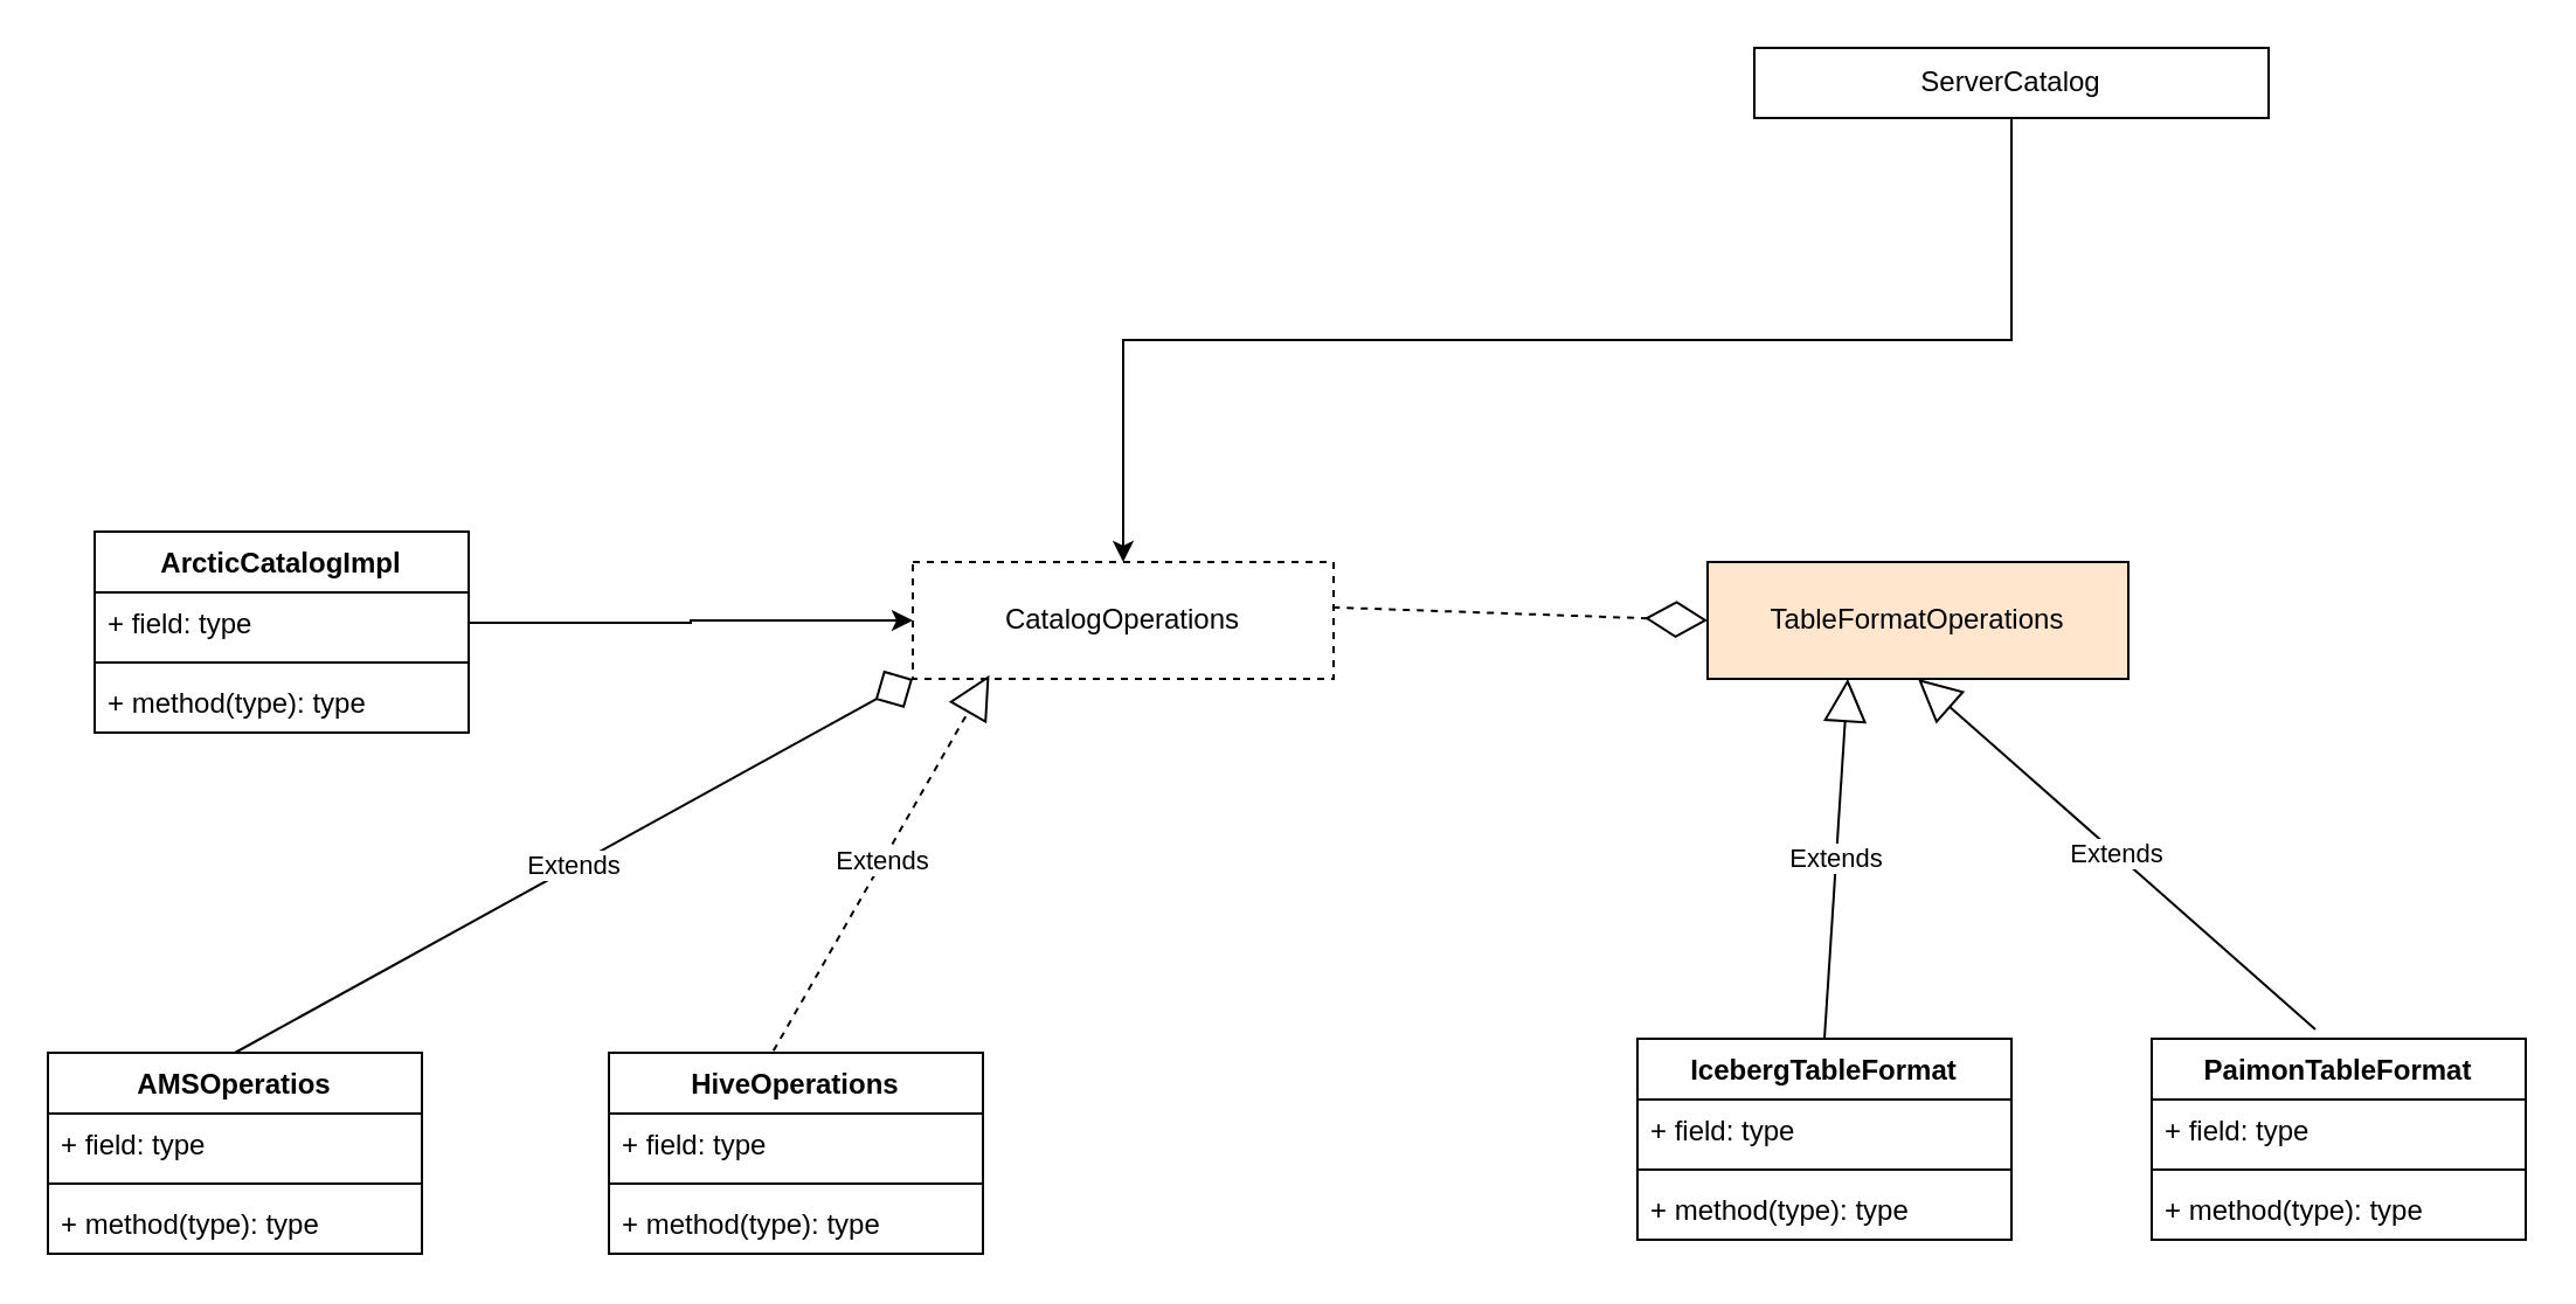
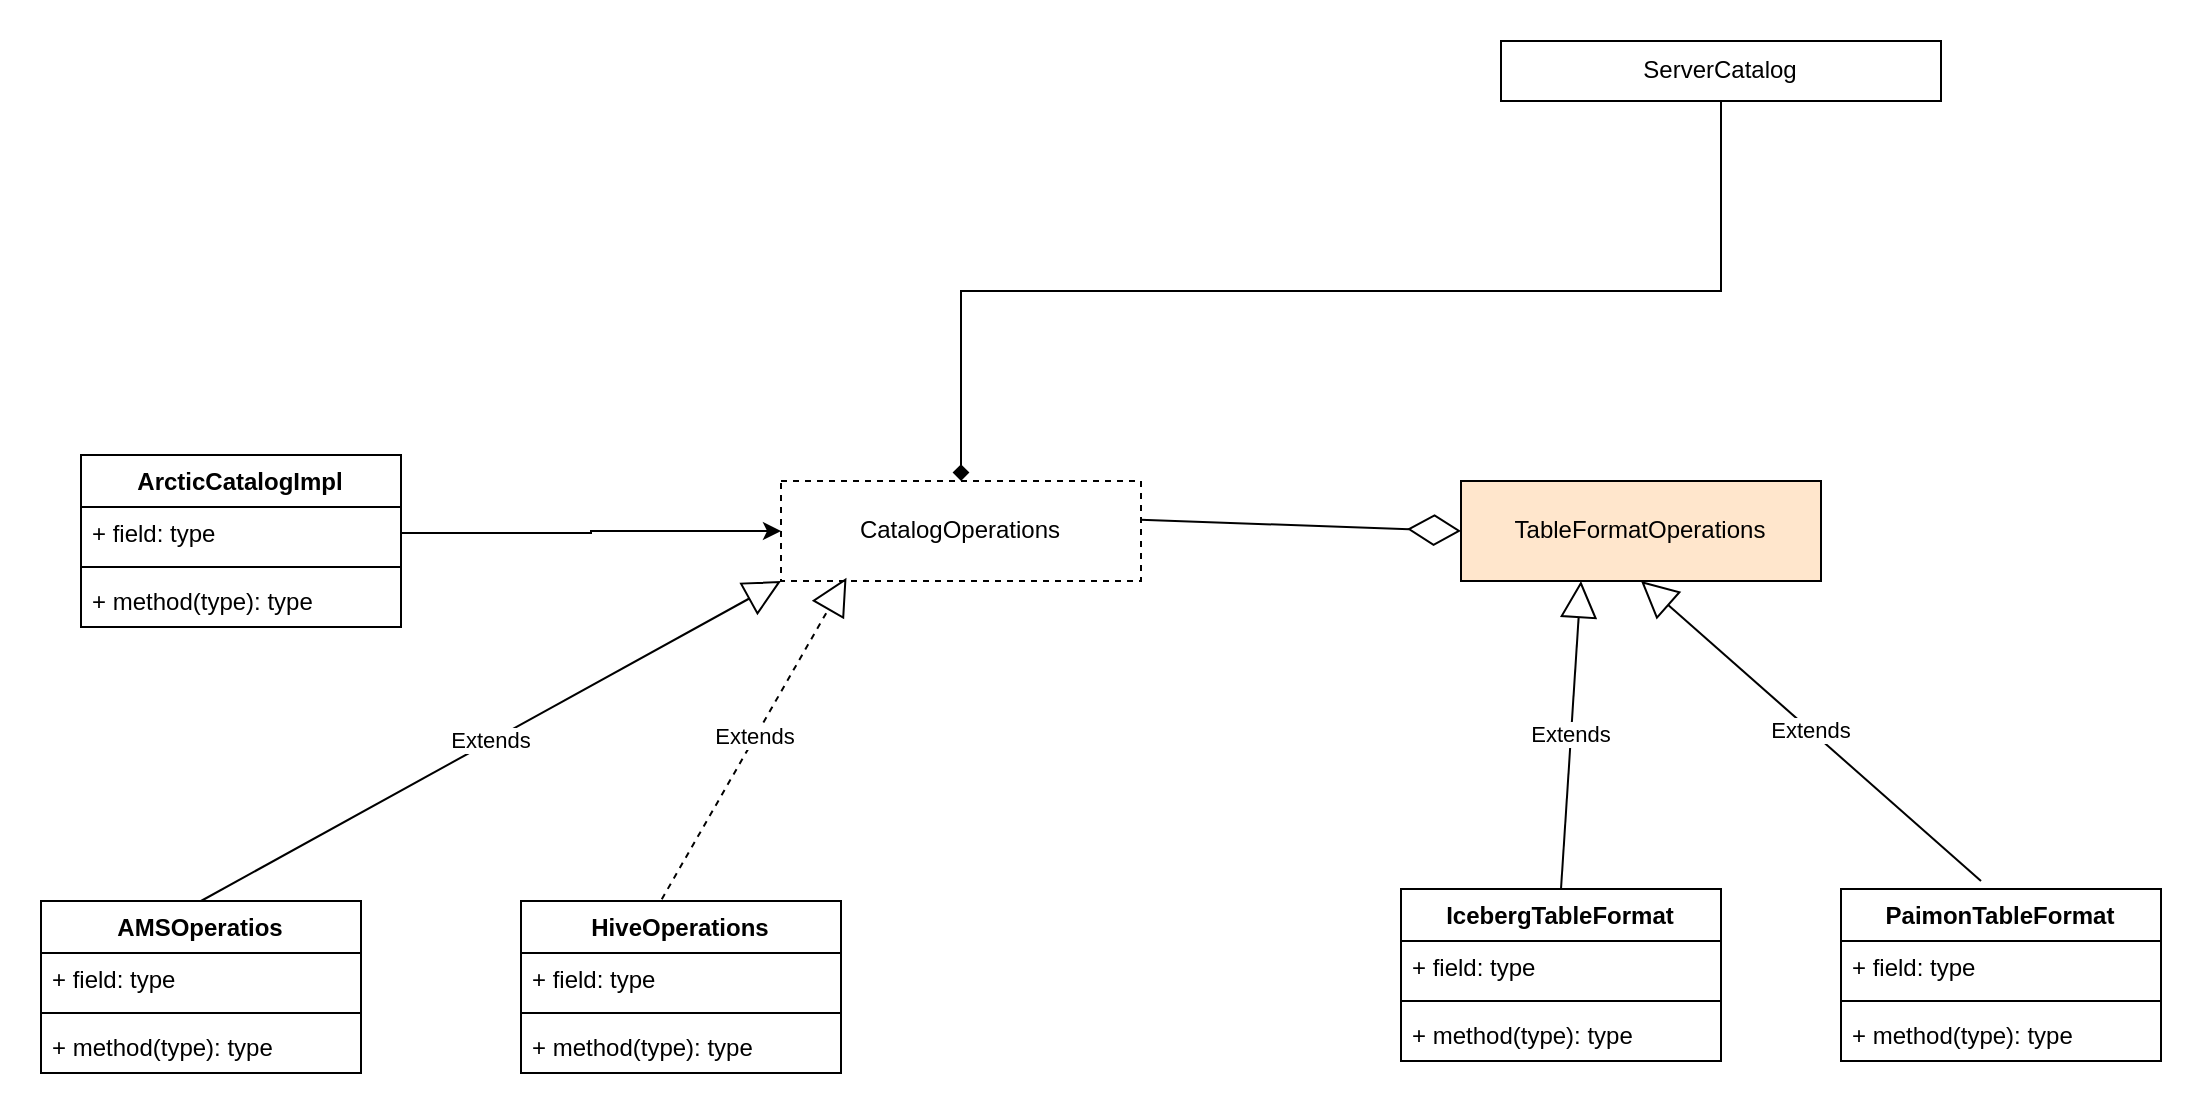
  <mxCell id="0" />
  <mxCell id="1" parent="0" />
- <mxCell id="2" style="edgeStyle=orthogonalEdgeStyle;rounded=0;orthogonalLoop=1;jettySize=auto;html=1;exitX=0.5;exitY=1;exitDx=0;exitDy=0;" edge="1" parent="1" source="3" target="4"><mxGeometry relative="1" as="geometry" /></mxCell>
+ <mxCell id="2" style="edgeStyle=orthogonalEdgeStyle;rounded=0;orthogonalLoop=1;jettySize=auto;html=1;exitX=0.5;exitY=1;exitDx=0;exitDy=0;endArrow=diamond;" edge="1" parent="1" source="3" target="4"><mxGeometry relative="1" as="geometry" /></mxCell>
  <mxCell id="3" value="ServerCatalog" style="html=1;whiteSpace=wrap;" vertex="1" parent="1"><mxGeometry x="750" y="20" width="220" height="30" as="geometry" /></mxCell>
  <mxCell id="4" value="CatalogOperations" style="html=1;whiteSpace=wrap;dashed=1;" vertex="1" parent="1"><mxGeometry x="390" y="240" width="180" height="50" as="geometry" /></mxCell>
  <mxCell id="5" value="TableFormatOperations" style="html=1;whiteSpace=wrap;fillColor=#ffe6cc;" vertex="1" parent="1"><mxGeometry x="730" y="240" width="180" height="50" as="geometry" /></mxCell>
- <mxCell id="6" value="" style="endArrow=diamondThin;endFill=0;endSize=24;html=1;rounded=0;exitX=0.998;exitY=0.388;exitDx=0;exitDy=0;exitPerimeter=0;entryX=0;entryY=0.5;entryDx=0;entryDy=0;dashed=1;" edge="1" parent="1" source="4" target="5"><mxGeometry width="160" relative="1" as="geometry"><mxPoint x="570" y="260" as="sourcePoint" /><mxPoint x="730" y="260" as="targetPoint" /></mxGeometry></mxCell>
+ <mxCell id="6" value="" style="endArrow=diamondThin;endFill=0;endSize=24;html=1;rounded=0;exitX=0.998;exitY=0.388;exitDx=0;exitDy=0;exitPerimeter=0;entryX=0;entryY=0.5;entryDx=0;entryDy=0;" edge="1" parent="1" source="4" target="5"><mxGeometry width="160" relative="1" as="geometry"><mxPoint x="570" y="260" as="sourcePoint" /><mxPoint x="730" y="260" as="targetPoint" /></mxGeometry></mxCell>
  <mxCell id="7" value="ArcticCatalogImpl" style="swimlane;fontStyle=1;align=center;verticalAlign=top;childLayout=stackLayout;horizontal=1;startSize=26;horizontalStack=0;resizeParent=1;resizeParentMax=0;resizeLast=0;collapsible=1;marginBottom=0;whiteSpace=wrap;html=1;" vertex="1" parent="1"><mxGeometry x="40" y="227" width="160" height="86" as="geometry" /></mxCell>
  <mxCell id="8" value="+ field: type" style="text;strokeColor=none;fillColor=none;align=left;verticalAlign=top;spacingLeft=4;spacingRight=4;overflow=hidden;rotatable=0;points=[[0,0.5],[1,0.5]];portConstraint=eastwest;whiteSpace=wrap;html=1;" vertex="1" parent="7"><mxGeometry y="26" width="160" height="26" as="geometry" /></mxCell>
  <mxCell id="9" value="" style="line;strokeWidth=1;fillColor=none;align=left;verticalAlign=middle;spacingTop=-1;spacingLeft=3;spacingRight=3;rotatable=0;labelPosition=right;points=[];portConstraint=eastwest;strokeColor=inherit;" vertex="1" parent="7"><mxGeometry y="52" width="160" height="8" as="geometry" /></mxCell>
  <mxCell id="10" value="+ method(type): type" style="text;strokeColor=none;fillColor=none;align=left;verticalAlign=top;spacingLeft=4;spacingRight=4;overflow=hidden;rotatable=0;points=[[0,0.5],[1,0.5]];portConstraint=eastwest;whiteSpace=wrap;html=1;" vertex="1" parent="7"><mxGeometry y="60" width="160" height="26" as="geometry" /></mxCell>
  <mxCell id="11" style="edgeStyle=orthogonalEdgeStyle;rounded=0;orthogonalLoop=1;jettySize=auto;html=1;exitX=1;exitY=0.5;exitDx=0;exitDy=0;entryX=0;entryY=0.5;entryDx=0;entryDy=0;" edge="1" parent="1" source="8" target="4"><mxGeometry relative="1" as="geometry" /></mxCell>
  <mxCell id="12" value="HiveOperations" style="swimlane;fontStyle=1;align=center;verticalAlign=top;childLayout=stackLayout;horizontal=1;startSize=26;horizontalStack=0;resizeParent=1;resizeParentMax=0;resizeLast=0;collapsible=1;marginBottom=0;whiteSpace=wrap;html=1;" vertex="1" parent="1"><mxGeometry x="260" y="450" width="160" height="86" as="geometry" /></mxCell>
  <mxCell id="13" value="+ field: type" style="text;strokeColor=none;fillColor=none;align=left;verticalAlign=top;spacingLeft=4;spacingRight=4;overflow=hidden;rotatable=0;points=[[0,0.5],[1,0.5]];portConstraint=eastwest;whiteSpace=wrap;html=1;" vertex="1" parent="12"><mxGeometry y="26" width="160" height="26" as="geometry" /></mxCell>
  <mxCell id="14" value="" style="line;strokeWidth=1;fillColor=none;align=left;verticalAlign=middle;spacingTop=-1;spacingLeft=3;spacingRight=3;rotatable=0;labelPosition=right;points=[];portConstraint=eastwest;strokeColor=inherit;" vertex="1" parent="12"><mxGeometry y="52" width="160" height="8" as="geometry" /></mxCell>
  <mxCell id="15" value="+ method(type): type" style="text;strokeColor=none;fillColor=none;align=left;verticalAlign=top;spacingLeft=4;spacingRight=4;overflow=hidden;rotatable=0;points=[[0,0.5],[1,0.5]];portConstraint=eastwest;whiteSpace=wrap;html=1;" vertex="1" parent="12"><mxGeometry y="60" width="160" height="26" as="geometry" /></mxCell>
  <mxCell id="16" value="Extends" style="endArrow=block;endSize=16;endFill=0;html=1;rounded=0;exitX=0.44;exitY=-0.01;exitDx=0;exitDy=0;entryX=0.182;entryY=0.967;entryDx=0;entryDy=0;exitPerimeter=0;entryPerimeter=0;dashed=1;" edge="1" parent="1" source="12" target="4"><mxGeometry width="160" relative="1" as="geometry"><mxPoint x="290" y="387" as="sourcePoint" /><mxPoint x="290" y="210" as="targetPoint" /></mxGeometry></mxCell>
  <mxCell id="17" value="AMSOperatios" style="swimlane;fontStyle=1;align=center;verticalAlign=top;childLayout=stackLayout;horizontal=1;startSize=26;horizontalStack=0;resizeParent=1;resizeParentMax=0;resizeLast=0;collapsible=1;marginBottom=0;whiteSpace=wrap;html=1;" vertex="1" parent="1"><mxGeometry x="20" y="450" width="160" height="86" as="geometry" /></mxCell>
  <mxCell id="18" value="+ field: type" style="text;strokeColor=none;fillColor=none;align=left;verticalAlign=top;spacingLeft=4;spacingRight=4;overflow=hidden;rotatable=0;points=[[0,0.5],[1,0.5]];portConstraint=eastwest;whiteSpace=wrap;html=1;" vertex="1" parent="17"><mxGeometry y="26" width="160" height="26" as="geometry" /></mxCell>
  <mxCell id="19" value="" style="line;strokeWidth=1;fillColor=none;align=left;verticalAlign=middle;spacingTop=-1;spacingLeft=3;spacingRight=3;rotatable=0;labelPosition=right;points=[];portConstraint=eastwest;strokeColor=inherit;" vertex="1" parent="17"><mxGeometry y="52" width="160" height="8" as="geometry" /></mxCell>
  <mxCell id="20" value="+ method(type): type" style="text;strokeColor=none;fillColor=none;align=left;verticalAlign=top;spacingLeft=4;spacingRight=4;overflow=hidden;rotatable=0;points=[[0,0.5],[1,0.5]];portConstraint=eastwest;whiteSpace=wrap;html=1;" vertex="1" parent="17"><mxGeometry y="60" width="160" height="26" as="geometry" /></mxCell>
- <mxCell id="21" value="Extends" style="endArrow=diamond;endSize=16;endFill=0;html=1;rounded=0;exitX=0.5;exitY=0;exitDx=0;exitDy=0;entryX=0;entryY=1;entryDx=0;entryDy=0;" edge="1" parent="1" source="17" target="4"><mxGeometry width="160" relative="1" as="geometry"><mxPoint x="340" y="459" as="sourcePoint" /><mxPoint x="433" y="298" as="targetPoint" /></mxGeometry></mxCell>
+ <mxCell id="21" value="Extends" style="endArrow=block;endSize=16;endFill=0;html=1;rounded=0;exitX=0.5;exitY=0;exitDx=0;exitDy=0;entryX=0;entryY=1;entryDx=0;entryDy=0;" edge="1" parent="1" source="17" target="4"><mxGeometry width="160" relative="1" as="geometry"><mxPoint x="340" y="459" as="sourcePoint" /><mxPoint x="433" y="298" as="targetPoint" /></mxGeometry></mxCell>
  <mxCell id="22" value="IcebergTableFormat" style="swimlane;fontStyle=1;align=center;verticalAlign=top;childLayout=stackLayout;horizontal=1;startSize=26;horizontalStack=0;resizeParent=1;resizeParentMax=0;resizeLast=0;collapsible=1;marginBottom=0;whiteSpace=wrap;html=1;" vertex="1" parent="1"><mxGeometry x="700" y="444" width="160" height="86" as="geometry" /></mxCell>
  <mxCell id="23" value="+ field: type" style="text;strokeColor=none;fillColor=none;align=left;verticalAlign=top;spacingLeft=4;spacingRight=4;overflow=hidden;rotatable=0;points=[[0,0.5],[1,0.5]];portConstraint=eastwest;whiteSpace=wrap;html=1;" vertex="1" parent="22"><mxGeometry y="26" width="160" height="26" as="geometry" /></mxCell>
  <mxCell id="24" value="" style="line;strokeWidth=1;fillColor=none;align=left;verticalAlign=middle;spacingTop=-1;spacingLeft=3;spacingRight=3;rotatable=0;labelPosition=right;points=[];portConstraint=eastwest;strokeColor=inherit;" vertex="1" parent="22"><mxGeometry y="52" width="160" height="8" as="geometry" /></mxCell>
  <mxCell id="25" value="+ method(type): type" style="text;strokeColor=none;fillColor=none;align=left;verticalAlign=top;spacingLeft=4;spacingRight=4;overflow=hidden;rotatable=0;points=[[0,0.5],[1,0.5]];portConstraint=eastwest;whiteSpace=wrap;html=1;" vertex="1" parent="22"><mxGeometry y="60" width="160" height="26" as="geometry" /></mxCell>
  <mxCell id="26" value="Extends" style="endArrow=block;endSize=16;endFill=0;html=1;rounded=0;exitX=0.5;exitY=0;exitDx=0;exitDy=0;entryX=0.182;entryY=0.967;entryDx=0;entryDy=0;entryPerimeter=0;" edge="1" parent="1" source="22"><mxGeometry width="160" relative="1" as="geometry"><mxPoint x="697" y="451" as="sourcePoint" /><mxPoint x="790" y="290" as="targetPoint" /></mxGeometry></mxCell>
  <mxCell id="27" value="PaimonTableFormat" style="swimlane;fontStyle=1;align=center;verticalAlign=top;childLayout=stackLayout;horizontal=1;startSize=26;horizontalStack=0;resizeParent=1;resizeParentMax=0;resizeLast=0;collapsible=1;marginBottom=0;whiteSpace=wrap;html=1;" vertex="1" parent="1"><mxGeometry x="920" y="444" width="160" height="86" as="geometry" /></mxCell>
  <mxCell id="28" value="+ field: type" style="text;strokeColor=none;fillColor=none;align=left;verticalAlign=top;spacingLeft=4;spacingRight=4;overflow=hidden;rotatable=0;points=[[0,0.5],[1,0.5]];portConstraint=eastwest;whiteSpace=wrap;html=1;" vertex="1" parent="27"><mxGeometry y="26" width="160" height="26" as="geometry" /></mxCell>
  <mxCell id="29" value="" style="line;strokeWidth=1;fillColor=none;align=left;verticalAlign=middle;spacingTop=-1;spacingLeft=3;spacingRight=3;rotatable=0;labelPosition=right;points=[];portConstraint=eastwest;strokeColor=inherit;" vertex="1" parent="27"><mxGeometry y="52" width="160" height="8" as="geometry" /></mxCell>
  <mxCell id="30" value="+ method(type): type" style="text;strokeColor=none;fillColor=none;align=left;verticalAlign=top;spacingLeft=4;spacingRight=4;overflow=hidden;rotatable=0;points=[[0,0.5],[1,0.5]];portConstraint=eastwest;whiteSpace=wrap;html=1;" vertex="1" parent="27"><mxGeometry y="60" width="160" height="26" as="geometry" /></mxCell>
  <mxCell id="31" value="Extends" style="endArrow=block;endSize=16;endFill=0;html=1;rounded=0;entryX=0.5;entryY=1;entryDx=0;entryDy=0;" edge="1" parent="1" target="5"><mxGeometry width="160" relative="1" as="geometry"><mxPoint x="990" y="440" as="sourcePoint" /><mxPoint x="1010" y="296" as="targetPoint" /></mxGeometry></mxCell>
